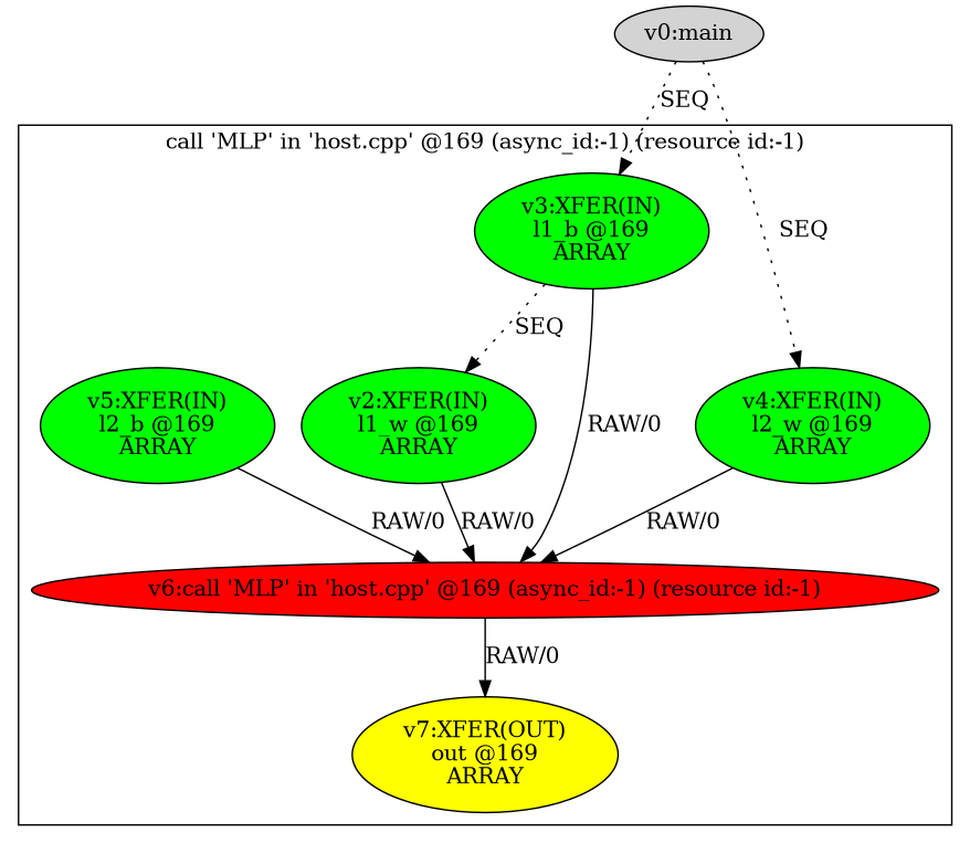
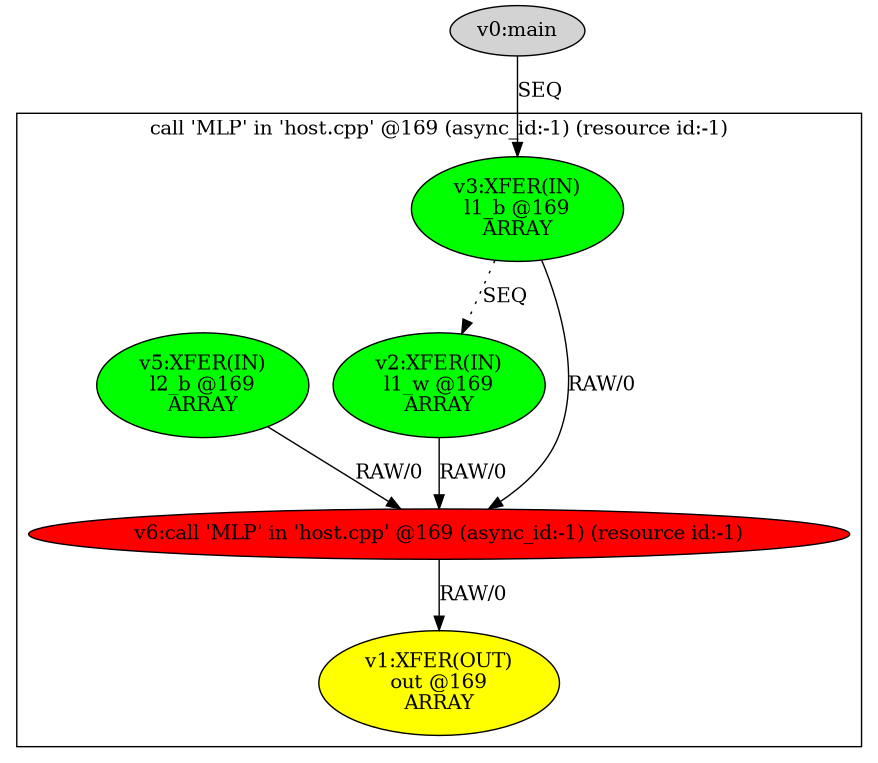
  digraph {
    node [fillcolor=green style=filled]
    n1 [label="v2:XFER(IN)\nl1_w @169\nARRAY\n"]
    n2 [label="v3:XFER(IN)\nl1_b @169\nARRAY\n"]
-   n3 [label="v4:XFER(IN)\nl2_w @169\nARRAY\n"]
    n4 [label="v5:XFER(IN)\nl2_b @169\nARRAY\n"]
    n5 [fillcolor=red label="v6:call 'MLP' in 'host.cpp' @169 (async_id:-1) (resource id:-1)\n"]
-   n6 [fillcolor=yellow label="v7:XFER(OUT)\nout @169\nARRAY\n"]
+   n6 [fillcolor=yellow label="v1:XFER(OUT)\nout @169\nARRAY\n"]
    n7 [label="v0:main" fillcolor=""]
    subgraph cluster_1 {
      label="call 'MLP' in 'host.cpp' @169 (async_id:-1) (resource id:-1)\n"
      n1
      n2
-     n3
      n4
      n5
      n6
    }
    n1 -> n5 [label="RAW/0"]
    n2 -> n1 [label=SEQ style=dotted]
    n2 -> n5 [label="RAW/0"]
-   n3 -> n5 [label="RAW/0"]
    n4 -> n5 [label="RAW/0"]
    n5 -> n6 [label="RAW/0"]
-   n7 -> n2 [label=SEQ style=dotted]
-   n7 -> n3 [label=SEQ style=dotted]
+   n7 -> n2 [label=SEQ style=solid]
  }
